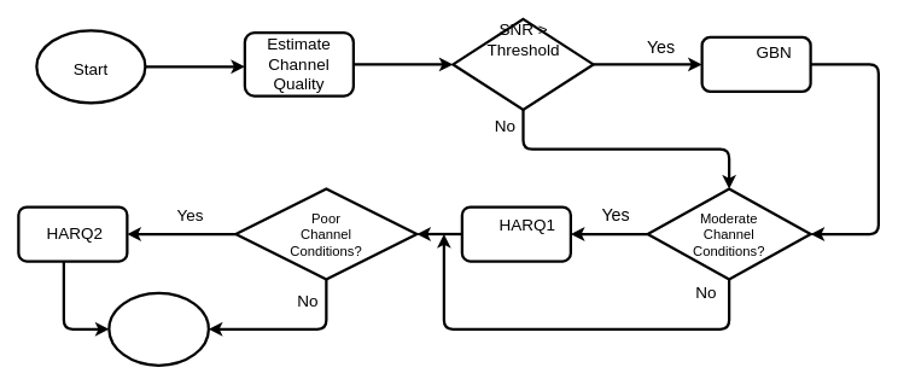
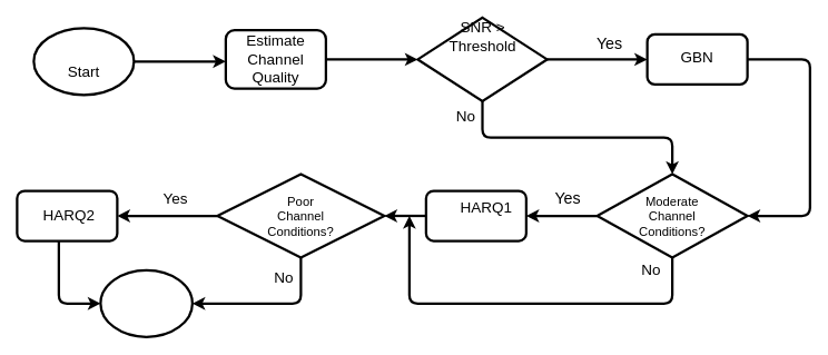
  <mxCell id="0" />
  <mxCell id="1" parent="0" />
  <mxCell id="2" style="edgeStyle=orthogonalEdgeStyle;rounded=0;orthogonalLoop=1;jettySize=auto;html=1;exitX=1;exitY=0.5;exitDx=0;exitDy=0;strokeWidth=3;" parent="1" source="3" edge="1"><mxGeometry relative="1" as="geometry"><mxPoint x="270" y="73" as="targetPoint" /></mxGeometry></mxCell>
  <mxCell id="3" value="" style="ellipse;whiteSpace=wrap;html=1;strokeWidth=3;" parent="1" vertex="1"><mxGeometry x="40" y="33" width="120" height="80" as="geometry" /></mxCell>
  <mxCell id="4" style="edgeStyle=orthogonalEdgeStyle;rounded=0;orthogonalLoop=1;jettySize=auto;html=1;exitX=1;exitY=0.5;exitDx=0;exitDy=0;entryX=0;entryY=0.5;entryDx=0;entryDy=0;strokeWidth=3;" parent="1" source="5" target="12" edge="1"><mxGeometry relative="1" as="geometry" /></mxCell>
  <mxCell id="5" value="" style="rounded=1;whiteSpace=wrap;html=1;strokeWidth=3;" parent="1" vertex="1"><mxGeometry x="270" y="35.5" width="120" height="70" as="geometry" /></mxCell>
  <mxCell id="6" style="edgeStyle=orthogonalEdgeStyle;rounded=1;orthogonalLoop=1;jettySize=auto;html=1;exitX=1;exitY=0.5;exitDx=0;exitDy=0;entryX=1;entryY=0.5;entryDx=0;entryDy=0;strokeWidth=3;curved=0;" parent="1" source="7" target="15" edge="1"><mxGeometry relative="1" as="geometry"><Array as="points"><mxPoint x="970" y="71" /><mxPoint x="970" y="258" /></Array></mxGeometry></mxCell>
  <mxCell id="7" value="" style="rounded=1;whiteSpace=wrap;html=1;strokeWidth=3;" parent="1" vertex="1"><mxGeometry x="775" y="40.5" width="120" height="60" as="geometry" /></mxCell>
  <mxCell id="8" style="edgeStyle=orthogonalEdgeStyle;rounded=0;orthogonalLoop=1;jettySize=auto;html=1;exitX=0;exitY=0.5;exitDx=0;exitDy=0;entryX=1;entryY=0.5;entryDx=0;entryDy=0;strokeWidth=3;" parent="1" source="9" target="17" edge="1"><mxGeometry relative="1" as="geometry" /></mxCell>
  <mxCell id="9" value="" style="rounded=1;whiteSpace=wrap;html=1;strokeWidth=3;" parent="1" vertex="1"><mxGeometry x="510" y="228" width="120" height="60" as="geometry" /></mxCell>
  <mxCell id="10" style="edgeStyle=orthogonalEdgeStyle;rounded=0;orthogonalLoop=1;jettySize=auto;html=1;exitX=1;exitY=0.5;exitDx=0;exitDy=0;entryX=0;entryY=0.5;entryDx=0;entryDy=0;strokeWidth=3;" parent="1" source="12" target="7" edge="1"><mxGeometry relative="1" as="geometry" /></mxCell>
  <mxCell id="11" style="edgeStyle=orthogonalEdgeStyle;rounded=1;orthogonalLoop=1;jettySize=auto;html=1;exitX=0.5;exitY=1;exitDx=0;exitDy=0;entryX=0.5;entryY=0;entryDx=0;entryDy=0;strokeWidth=3;curved=0;" parent="1" source="12" target="15" edge="1"><mxGeometry relative="1" as="geometry" /></mxCell>
  <mxCell id="12" value="" style="rhombus;whiteSpace=wrap;html=1;strokeWidth=3;rounded=0;" parent="1" vertex="1"><mxGeometry x="500" y="20.5" width="155" height="100" as="geometry" /></mxCell>
  <mxCell id="13" style="edgeStyle=orthogonalEdgeStyle;rounded=0;orthogonalLoop=1;jettySize=auto;html=1;exitX=0;exitY=0.5;exitDx=0;exitDy=0;entryX=1;entryY=0.5;entryDx=0;entryDy=0;strokeWidth=3;" parent="1" source="15" target="9" edge="1"><mxGeometry relative="1" as="geometry" /></mxCell>
  <mxCell id="14" style="edgeStyle=orthogonalEdgeStyle;rounded=1;orthogonalLoop=1;jettySize=auto;html=1;exitX=0.5;exitY=1;exitDx=0;exitDy=0;strokeWidth=3;curved=0;" parent="1" source="15" edge="1"><mxGeometry relative="1" as="geometry"><mxPoint x="490" y="258" as="targetPoint" /><Array as="points"><mxPoint x="805" y="363" /><mxPoint x="490" y="363" /></Array></mxGeometry></mxCell>
  <mxCell id="15" value="" style="rhombus;whiteSpace=wrap;html=1;strokeWidth=3;rounded=0;" parent="1" vertex="1"><mxGeometry x="715" y="208" width="180" height="100" as="geometry" /></mxCell>
  <mxCell id="16" style="edgeStyle=orthogonalEdgeStyle;rounded=0;orthogonalLoop=1;jettySize=auto;html=1;exitX=0;exitY=0.5;exitDx=0;exitDy=0;entryX=1;entryY=0.5;entryDx=0;entryDy=0;strokeWidth=3;" parent="1" source="17" target="18" edge="1"><mxGeometry relative="1" as="geometry" /></mxCell>
  <mxCell id="17" value="" style="rhombus;whiteSpace=wrap;html=1;strokeWidth=3;rounded=0;" parent="1" vertex="1"><mxGeometry x="260" y="208" width="200" height="100" as="geometry" /></mxCell>
  <mxCell id="18" value="" style="rounded=1;whiteSpace=wrap;html=1;strokeWidth=3;" parent="1" vertex="1"><mxGeometry x="20" y="228" width="120" height="60" as="geometry" /></mxCell>
  <mxCell id="19" value="" style="ellipse;whiteSpace=wrap;html=1;strokeWidth=3;" parent="1" vertex="1"><mxGeometry x="120" y="323" width="110" height="80" as="geometry" /></mxCell>
- <mxCell id="20" value="&lt;span style=&quot;font-size: 18px;&quot;&gt;GBN&lt;/span&gt;" style="text;html=1;align=center;verticalAlign=middle;whiteSpace=wrap;rounded=0;strokeWidth=3;" parent="1" vertex="1"><mxGeometry x="825" y="43" width="60" height="30" as="geometry" /></mxCell>
+ <mxCell id="20" value="&lt;span style=&quot;font-size: 18px;&quot;&gt;GBN&lt;/span&gt;" style="text;html=1;align=center;verticalAlign=middle;whiteSpace=wrap;rounded=0;strokeWidth=3;" parent="1" vertex="1"><mxGeometry x="805" y="53" width="60" height="30" as="geometry" /></mxCell>
  <mxCell id="21" value="&lt;font style=&quot;font-size: 18px;&quot;&gt;SNR &amp;gt; Threshold&lt;/font&gt;" style="text;html=1;align=center;verticalAlign=middle;whiteSpace=wrap;rounded=0;strokeWidth=3;" parent="1" vertex="1"><mxGeometry x="547.5" y="28" width="60" height="32.5" as="geometry" /></mxCell>
  <mxCell id="22" value="&lt;font style=&quot;font-size: 18px;&quot;&gt;Estimate Channel Quality&lt;/font&gt;" style="text;html=1;align=center;verticalAlign=middle;whiteSpace=wrap;rounded=1;strokeWidth=3;" parent="1" vertex="1"><mxGeometry x="280" y="50.5" width="100" height="40" as="geometry" /></mxCell>
  <mxCell id="23" value="&lt;font style=&quot;font-size: 18px;&quot;&gt;&amp;nbsp;HARQ2&lt;/font&gt;" style="text;html=1;align=center;verticalAlign=middle;whiteSpace=wrap;rounded=0;strokeWidth=3;" parent="1" vertex="1"><mxGeometry x="50" y="243" width="60" height="30" as="geometry" /></mxCell>
  <mxCell id="24" value="&lt;font style=&quot;font-size: 18px;&quot;&gt;No&lt;/font&gt;" style="text;html=1;align=center;verticalAlign=middle;whiteSpace=wrap;rounded=0;strokeWidth=3;" parent="1" vertex="1"><mxGeometry x="507.5" y="120.5" width="100" height="37.5" as="geometry" /></mxCell>
  <mxCell id="25" value="&lt;font style=&quot;font-size: 15px;&quot;&gt;Moderate Channel Conditions?&lt;/font&gt;" style="text;html=1;align=center;verticalAlign=middle;whiteSpace=wrap;rounded=0;strokeWidth=3;" parent="1" vertex="1"><mxGeometry x="775" y="243" width="60" height="30" as="geometry" /></mxCell>
- <mxCell id="26" value="&lt;font style=&quot;font-size: 18px;&quot;&gt;Start&lt;/font&gt;" style="text;html=1;align=center;verticalAlign=middle;whiteSpace=wrap;rounded=0;strokeWidth=3;" parent="1" vertex="1"><mxGeometry x="60" y="58" width="80" height="35" as="geometry" /></mxCell>
+ <mxCell id="26" value="&lt;font style=&quot;font-size: 18px;&quot;&gt;Start&lt;/font&gt;" style="text;html=1;align=center;verticalAlign=middle;whiteSpace=wrap;rounded=0;strokeWidth=3;" parent="1" vertex="1"><mxGeometry x="60" y="68" width="80" height="35" as="geometry" /></mxCell>
  <mxCell id="27" value="&lt;font style=&quot;font-size: 15px;&quot;&gt;Poor Channel Conditions?&lt;/font&gt;" style="text;html=1;align=center;verticalAlign=middle;whiteSpace=wrap;rounded=0;strokeWidth=3;" parent="1" vertex="1"><mxGeometry x="330" y="243" width="60" height="30" as="geometry" /></mxCell>
  <mxCell id="28" value="&lt;font style=&quot;font-size: 18px;&quot;&gt;&amp;nbsp;HARQ1&lt;/font&gt;" style="text;html=1;align=center;verticalAlign=middle;whiteSpace=wrap;rounded=0;strokeWidth=3;" parent="1" vertex="1"><mxGeometry x="550" y="233" width="60" height="30" as="geometry" /></mxCell>
  <mxCell id="29" value="&lt;font style=&quot;font-size: 19px;&quot;&gt;Yes&lt;/font&gt;" style="text;html=1;align=center;verticalAlign=middle;whiteSpace=wrap;rounded=0;strokeWidth=3;" parent="1" vertex="1"><mxGeometry x="670" y="23" width="120" height="60" as="geometry" /></mxCell>
  <mxCell id="30" value="&lt;font style=&quot;font-size: 19px;&quot;&gt;Yes&lt;/font&gt;" style="text;html=1;align=center;verticalAlign=middle;whiteSpace=wrap;rounded=0;strokeWidth=3;" parent="1" vertex="1"><mxGeometry x="620" y="208" width="120" height="60" as="geometry" /></mxCell>
  <mxCell id="31" value="&lt;font style=&quot;font-size: 18px;&quot;&gt;No&lt;/font&gt;" style="text;html=1;align=center;verticalAlign=middle;whiteSpace=wrap;rounded=0;strokeWidth=3;" parent="1" vertex="1"><mxGeometry x="730" y="293" width="100" height="60" as="geometry" /></mxCell>
  <mxCell id="32" value="&lt;font style=&quot;font-size: 18px;&quot;&gt;No&lt;/font&gt;" style="text;html=1;align=center;verticalAlign=middle;whiteSpace=wrap;rounded=0;strokeWidth=3;" parent="1" vertex="1"><mxGeometry x="290" y="303" width="100" height="60" as="geometry" /></mxCell>
  <mxCell id="33" style="edgeStyle=orthogonalEdgeStyle;rounded=1;orthogonalLoop=1;jettySize=auto;html=1;strokeWidth=3;curved=0;entryX=1;entryY=0.5;entryDx=0;entryDy=0;" parent="1" target="19" edge="1"><mxGeometry relative="1" as="geometry"><mxPoint x="290" y="403" as="targetPoint" /><mxPoint x="360" y="308" as="sourcePoint" /><Array as="points"><mxPoint x="360" y="363" /></Array></mxGeometry></mxCell>
  <mxCell id="34" value="&lt;font style=&quot;font-size: 18px;&quot;&gt;Yes&lt;/font&gt;" style="text;html=1;align=center;verticalAlign=middle;whiteSpace=wrap;rounded=0;strokeWidth=3;" parent="1" vertex="1"><mxGeometry x="150" y="208" width="120" height="60" as="geometry" /></mxCell>
  <mxCell id="35" style="edgeStyle=orthogonalEdgeStyle;rounded=1;orthogonalLoop=1;jettySize=auto;html=1;curved=0;strokeWidth=3;entryX=0;entryY=0.5;entryDx=0;entryDy=0;" parent="1" source="18" target="19" edge="1"><mxGeometry relative="1" as="geometry"><mxPoint x="110" y="353" as="targetPoint" /><Array as="points"><mxPoint x="70" y="363" /></Array></mxGeometry></mxCell>
